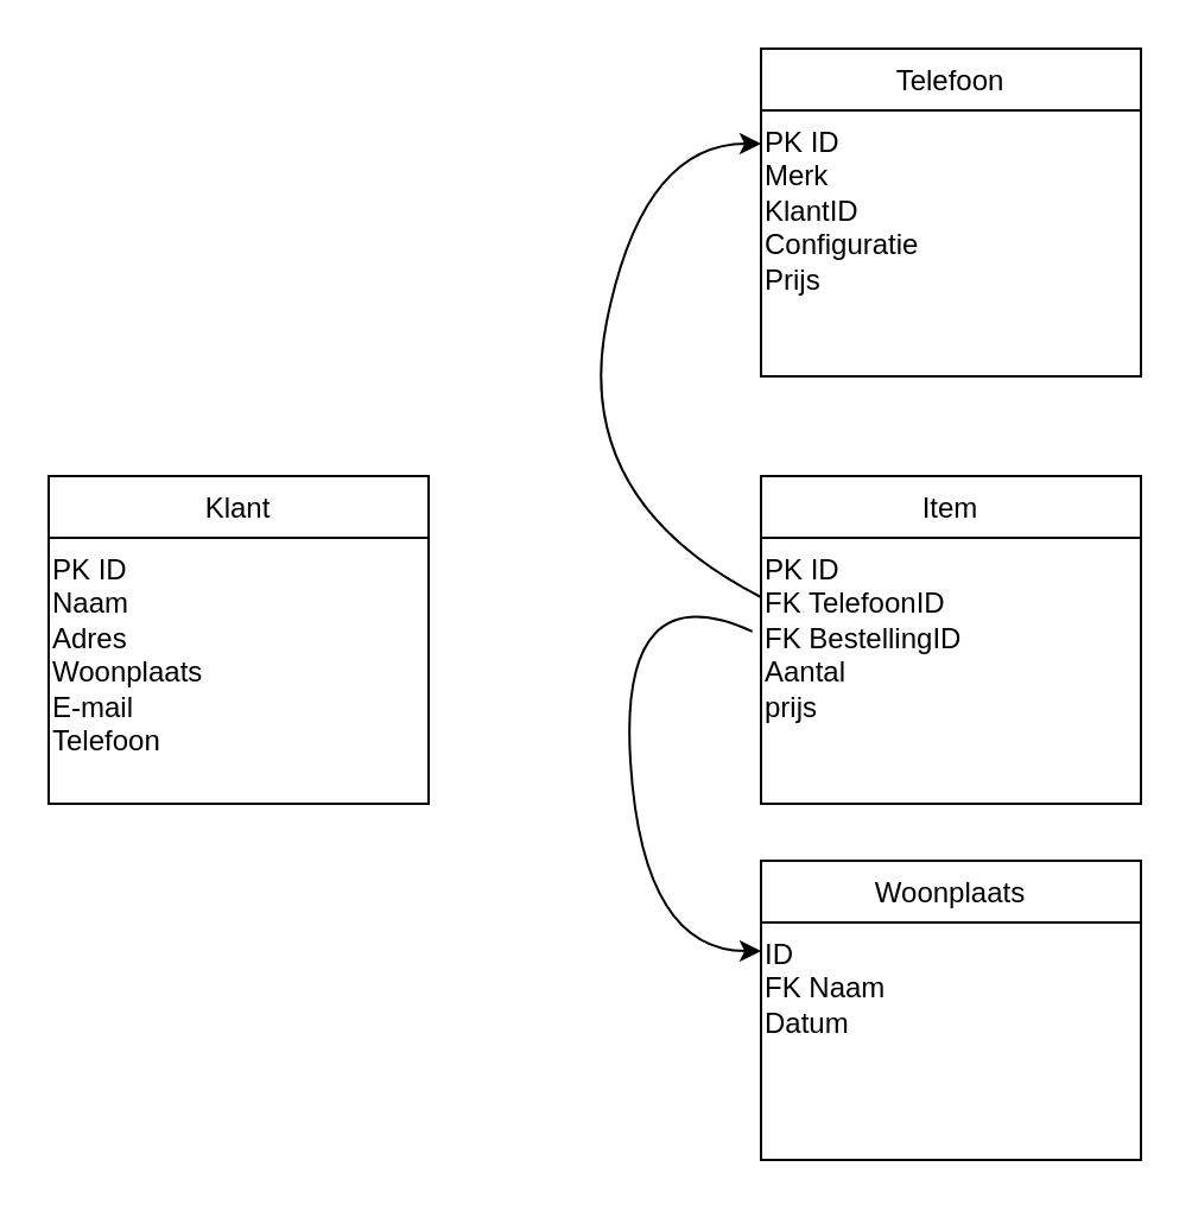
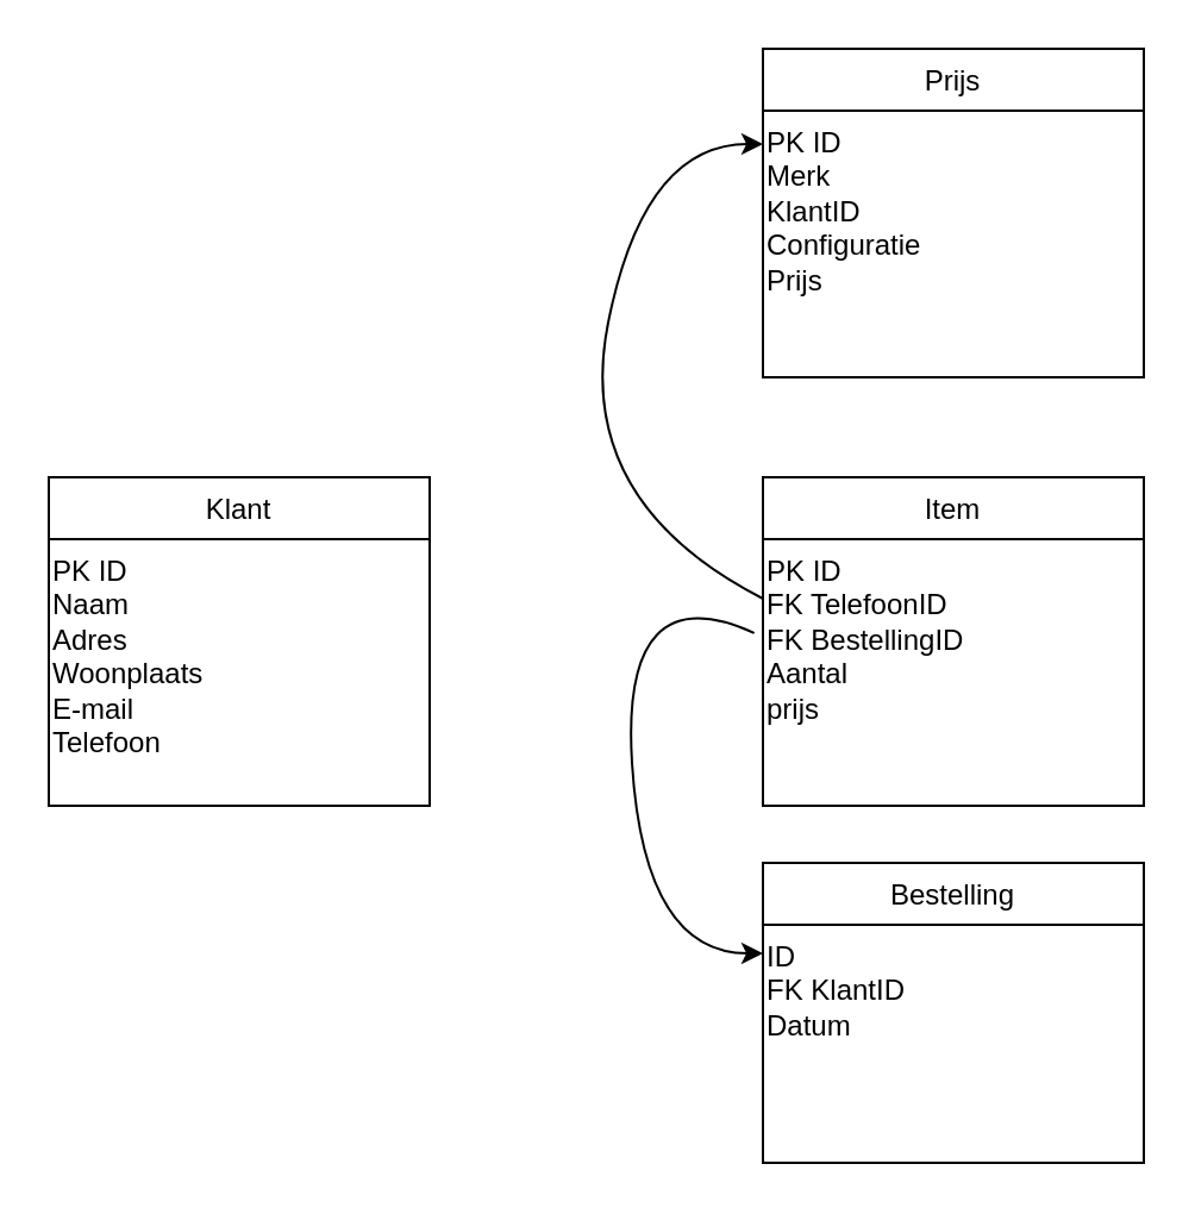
  <mxCell id="0" />
  <mxCell id="1" parent="0" />
  <mxCell id="2" value="Klant" style="swimlane;fontStyle=0;align=center;verticalAlign=top;childLayout=stackLayout;horizontal=1;startSize=26;horizontalStack=0;resizeParent=1;resizeLast=0;collapsible=1;marginBottom=0;rounded=0;shadow=0;strokeWidth=1;" parent="1" vertex="1"><mxGeometry x="20" y="200" width="160" height="138" as="geometry"><mxRectangle x="130" y="380" width="160" height="26" as="alternateBounds" /></mxGeometry></mxCell>
  <mxCell id="3" value="PK ID&lt;br&gt;Naam&lt;br&gt;Adres&lt;br&gt;Woonplaats&lt;br&gt;E-mail&lt;br&gt;Telefoon" style="text;whiteSpace=wrap;html=1;" vertex="1" parent="2"><mxGeometry y="26" width="160" height="100" as="geometry" /></mxCell>
  <mxCell id="4" value="Item" style="swimlane;fontStyle=0;align=center;verticalAlign=top;childLayout=stackLayout;horizontal=1;startSize=26;horizontalStack=0;resizeParent=1;resizeLast=0;collapsible=1;marginBottom=0;rounded=0;shadow=0;strokeWidth=1;" vertex="1" parent="1"><mxGeometry x="320" y="200" width="160" height="138" as="geometry"><mxRectangle x="130" y="380" width="160" height="26" as="alternateBounds" /></mxGeometry></mxCell>
  <mxCell id="5" value="PK ID&lt;br&gt;FK TelefoonID&lt;br&gt;FK BestellingID&lt;br&gt;Aantal&lt;br&gt;prijs" style="text;whiteSpace=wrap;html=1;" vertex="1" parent="4"><mxGeometry y="26" width="160" height="100" as="geometry" /></mxCell>
- <mxCell id="6" value="Telefoon" style="swimlane;fontStyle=0;align=center;verticalAlign=top;childLayout=stackLayout;horizontal=1;startSize=26;horizontalStack=0;resizeParent=1;resizeLast=0;collapsible=1;marginBottom=0;rounded=0;shadow=0;strokeWidth=1;" vertex="1" parent="1"><mxGeometry x="320" y="20" width="160" height="138" as="geometry"><mxRectangle x="130" y="380" width="160" height="26" as="alternateBounds" /></mxGeometry></mxCell>
+ <mxCell id="6" value="Prijs" style="swimlane;fontStyle=0;align=center;verticalAlign=top;childLayout=stackLayout;horizontal=1;startSize=26;horizontalStack=0;resizeParent=1;resizeLast=0;collapsible=1;marginBottom=0;rounded=0;shadow=0;strokeWidth=1;" vertex="1" parent="1"><mxGeometry x="320" y="20" width="160" height="138" as="geometry"><mxRectangle x="130" y="380" width="160" height="26" as="alternateBounds" /></mxGeometry></mxCell>
  <mxCell id="7" value="PK ID&lt;br&gt;Merk&lt;br&gt;KlantID&lt;br&gt;Configuratie&lt;br&gt;Prijs" style="text;whiteSpace=wrap;html=1;" vertex="1" parent="6"><mxGeometry y="26" width="160" height="100" as="geometry" /></mxCell>
- <mxCell id="8" value="Woonplaats" style="swimlane;fontStyle=0;align=center;verticalAlign=top;childLayout=stackLayout;horizontal=1;startSize=26;horizontalStack=0;resizeParent=1;resizeLast=0;collapsible=1;marginBottom=0;rounded=0;shadow=0;strokeWidth=1;" vertex="1" parent="1"><mxGeometry x="320" y="362" width="160" height="126" as="geometry"><mxRectangle x="130" y="380" width="160" height="26" as="alternateBounds" /></mxGeometry></mxCell>
- <mxCell id="9" value="ID&lt;br&gt;FK Naam&lt;br&gt;Datum" style="text;whiteSpace=wrap;html=1;" vertex="1" parent="8"><mxGeometry y="26" width="160" height="100" as="geometry" /></mxCell>
+ <mxCell id="8" value="Bestelling" style="swimlane;fontStyle=0;align=center;verticalAlign=top;childLayout=stackLayout;horizontal=1;startSize=26;horizontalStack=0;resizeParent=1;resizeLast=0;collapsible=1;marginBottom=0;rounded=0;shadow=0;strokeWidth=1;" vertex="1" parent="1"><mxGeometry x="320" y="362" width="160" height="126" as="geometry"><mxRectangle x="130" y="380" width="160" height="26" as="alternateBounds" /></mxGeometry></mxCell>
+ <mxCell id="9" value="ID&lt;br&gt;FK KlantID&lt;br&gt;Datum" style="text;whiteSpace=wrap;html=1;" vertex="1" parent="8"><mxGeometry y="26" width="160" height="100" as="geometry" /></mxCell>
  <mxCell id="10" value="" style="curved=1;endArrow=classic;html=1;rounded=0;exitX=0;exitY=0.25;exitDx=0;exitDy=0;" edge="1" parent="1" source="5"><mxGeometry width="50" height="50" relative="1" as="geometry"><mxPoint x="260" y="210" as="sourcePoint" /><mxPoint x="320" y="60" as="targetPoint" /><Array as="points"><mxPoint x="240" y="210" /><mxPoint x="270" y="60" /></Array></mxGeometry></mxCell>
  <mxCell id="11" value="" style="curved=1;endArrow=classic;html=1;rounded=0;exitX=-0.023;exitY=0.394;exitDx=0;exitDy=0;exitPerimeter=0;" edge="1" parent="1" source="5"><mxGeometry width="50" height="50" relative="1" as="geometry"><mxPoint x="270" y="450" as="sourcePoint" /><mxPoint x="320" y="400" as="targetPoint" /><Array as="points"><mxPoint x="260" y="240" /><mxPoint x="270" y="400" /></Array></mxGeometry></mxCell>
